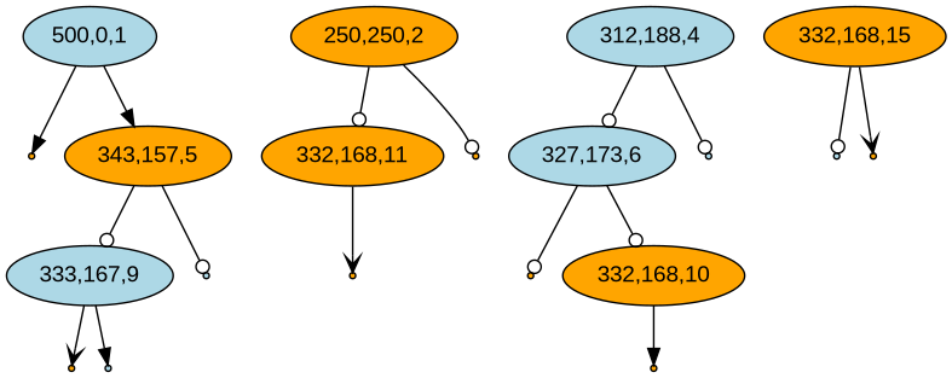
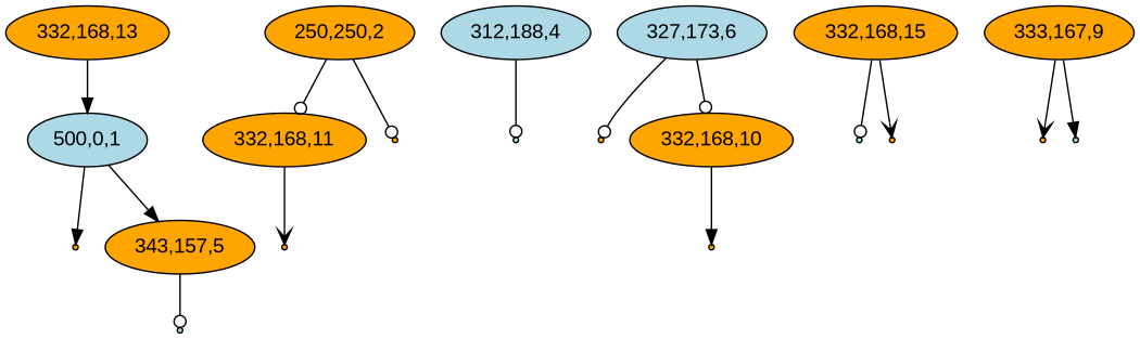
  digraph {
    node [fillcolor=orange fontname=Arial style=filled shape=point]
    edge [arrowhead=odot]
+   "332,168,13" [shape=""]
    "500,0,1" [fillcolor=lightblue shape=""]
    "250,250,2" [shape=""]
    "332,168,11" [shape=""]
    null23
    null24
    "343,157,5" [shape=""]
    null22
    "312,188,4" [fillcolor=lightblue shape=""]
    "327,173,6" [fillcolor=lightblue shape=""]
    null21 [fillcolor=lightblue]
    null17
    "332,168,10" [shape=""]
    null20
    "332,168,15" [shape=""]
    null18 [fillcolor=lightblue]
    null19
-   "333,167,9" [fillcolor=lightblue shape=""]
+   "333,167,9" [shape=""]
    null27 [fillcolor=lightblue]
    null25
    null26 [fillcolor=lightblue]
+   "332,168,13" -> "500,0,1" [arrowhead=normal]
    "500,0,1" -> null24 [arrowhead=normal]
    "500,0,1" -> "343,157,5" [arrowhead=normal]
    "250,250,2" -> "332,168,11"
    "250,250,2" -> null23
    "332,168,11" -> null22 [arrowhead=vee]
-   "343,157,5" -> "333,167,9"
    "343,157,5" -> null27
-   "312,188,4" -> "327,173,6"
    "312,188,4" -> null21
    "327,173,6" -> null17
    "327,173,6" -> "332,168,10"
    "332,168,10" -> null20 [arrowhead=normal]
    "332,168,15" -> null18
    "332,168,15" -> null19 [arrowhead=vee]
    "333,167,9" -> null25 [arrowhead=vee]
    "333,167,9" -> null26 [arrowhead=normal]
  }
